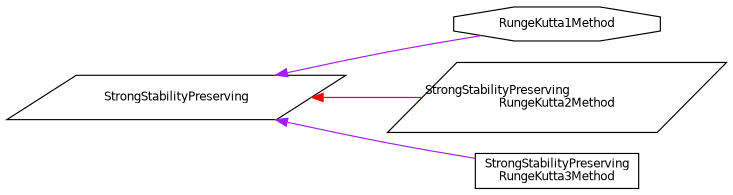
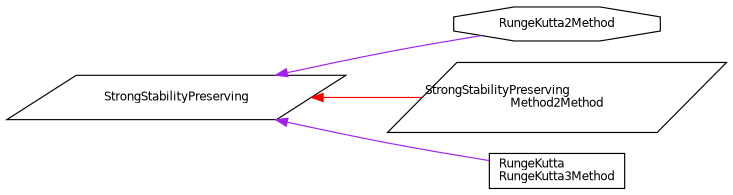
  digraph {
    rankdir=LR
    node [color=black fillcolor=white fontname=Helvetica fontsize=10 shape=parallelogram style=filled]
    edge [color=purple dir=back fontname=Helvetica fontsize=10 labelfontname=Helvetica labelfontsize=10 style=solid]
    n1 [height=0.2 label=StrongStabilityPreserving width=0.4]
-   n2 [height=0.2 label=RungeKutta1Method shape=octagon width=0.4]
-   n3 [height=0.2 label="StrongStabilityPreserving\lRungeKutta2Method" width=0.4]
-   n4 [height=0.2 label="StrongStabilityPreserving\lRungeKutta3Method" shape=box width=0.4]
+   n2 [height=0.2 label=RungeKutta2Method shape=octagon width=0.4]
+   n3 [height=0.2 label="StrongStabilityPreserving\lMethod2Method" width=0.4]
+   n4 [height=0.2 label="RungeKutta\lRungeKutta3Method" shape=box width=0.4]
    n1 -> n2
    n1 -> n3 [color=red]
    n1 -> n4
  }
